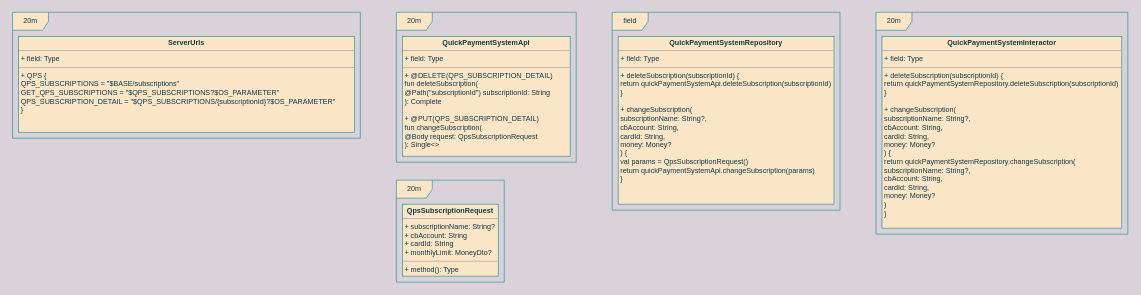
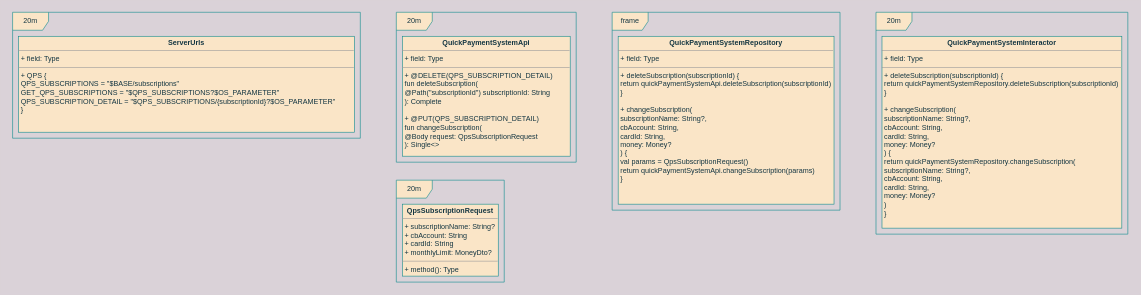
  <mxCell id="0" />
  <mxCell id="1" parent="0" />
  <mxCell id="2" value="&lt;p style=&quot;margin:0px;margin-top:4px;text-align:center;&quot;&gt;&lt;b&gt;ServerUrls&lt;/b&gt;&lt;/p&gt;&lt;hr size=&quot;1&quot;&gt;&lt;p style=&quot;margin:0px;margin-left:4px;&quot;&gt;+ field: Type&lt;/p&gt;&lt;hr size=&quot;1&quot;&gt;&lt;p style=&quot;margin:0px;margin-left:4px;&quot;&gt;+ QPS {&lt;/p&gt;&lt;p style=&quot;margin:0px;margin-left:4px;&quot;&gt;QPS_SUBSCRIPTIONS = &quot;$BASE/subscriptions&quot;&lt;/p&gt;&lt;p style=&quot;margin:0px;margin-left:4px;&quot;&gt;GET_QPS_SUBSCRIPTIONS = &quot;$QPS_SUBSCRIPTIONS?$OS_PARAMETER&quot;&lt;/p&gt;&lt;p style=&quot;margin:0px;margin-left:4px;&quot;&gt;QPS_SUBSCRIPTION_DETAIL = &quot;$QPS_SUBSCRIPTIONS/{subscriptionId}?$OS_PARAMETER&quot;&lt;/p&gt;&lt;p style=&quot;margin:0px;margin-left:4px;&quot;&gt;}&lt;br&gt;&lt;/p&gt;" style="verticalAlign=top;align=left;overflow=fill;fontSize=12;fontFamily=Helvetica;html=1;rounded=0;sketch=0;fontColor=#143642;strokeColor=#0F8B8D;fillColor=#FAE5C7;" vertex="1" parent="1"><mxGeometry x="30" y="60" width="560" height="160" as="geometry" /></mxCell>
  <mxCell id="3" value="&lt;p style=&quot;margin:0px;margin-top:4px;text-align:center;&quot;&gt;&lt;b&gt;QuickPaymentSystemApi&lt;/b&gt;&lt;/p&gt;&lt;hr size=&quot;1&quot;&gt;&lt;p style=&quot;margin:0px;margin-left:4px;&quot;&gt;+ field: Type&lt;/p&gt;&lt;hr size=&quot;1&quot;&gt;&lt;p style=&quot;margin:0px;margin-left:4px;&quot;&gt;+ @DELETE(QPS_SUBSCRIPTION_DETAIL)&lt;/p&gt;&lt;p style=&quot;margin:0px;margin-left:4px;&quot;&gt;fun deleteSubscription(&lt;/p&gt;&lt;p style=&quot;margin:0px;margin-left:4px;&quot;&gt;@Path(&quot;subscriptionId&quot;) subscriptionId: String&lt;br&gt;&lt;/p&gt;&lt;p style=&quot;margin:0px;margin-left:4px;&quot;&gt;): Complete&lt;/p&gt;&lt;p style=&quot;margin:0px;margin-left:4px;&quot;&gt;&lt;br&gt;&lt;/p&gt;&lt;p style=&quot;margin:0px;margin-left:4px;&quot;&gt;+ @PUT(QPS_SUBSCRIPTION_DETAIL)&lt;/p&gt;&lt;p style=&quot;margin:0px;margin-left:4px;&quot;&gt;fun changeSubscription(&lt;br&gt;@Body request: QpsSubscriptionRequest&lt;br&gt;): Single&amp;lt;&amp;gt;&lt;br&gt;&lt;/p&gt;" style="verticalAlign=top;align=left;overflow=fill;fontSize=12;fontFamily=Helvetica;html=1;rounded=0;sketch=0;fontColor=#143642;strokeColor=#0F8B8D;fillColor=#FAE5C7;" vertex="1" parent="1"><mxGeometry x="670" y="60" width="280" height="200" as="geometry" /></mxCell>
  <mxCell id="4" value="&lt;p style=&quot;margin:0px;margin-top:4px;text-align:center;&quot;&gt;&lt;b&gt;QpsSubscriptionRequest&lt;/b&gt;&lt;/p&gt;&lt;hr size=&quot;1&quot;&gt;&lt;p style=&quot;margin:0px;margin-left:4px;&quot;&gt;+ subscriptionName: String?&lt;/p&gt;&lt;p style=&quot;margin:0px;margin-left:4px;&quot;&gt;+ cbAccount: String&lt;/p&gt;&lt;p style=&quot;margin:0px;margin-left:4px;&quot;&gt;+ cardId: String&lt;/p&gt;&lt;p style=&quot;margin:0px;margin-left:4px;&quot;&gt;+ monthlyLimit: MoneyDto?&lt;br&gt;&lt;/p&gt;&lt;hr size=&quot;1&quot;&gt;&lt;p style=&quot;margin:0px;margin-left:4px;&quot;&gt;+ method(): Type&lt;/p&gt;" style="verticalAlign=top;align=left;overflow=fill;fontSize=12;fontFamily=Helvetica;html=1;rounded=0;sketch=0;fontColor=#143642;strokeColor=#0F8B8D;fillColor=#FAE5C7;" vertex="1" parent="1"><mxGeometry x="670" y="340" width="160" height="120" as="geometry" /></mxCell>
  <mxCell id="5" value="&lt;p style=&quot;margin:0px;margin-top:4px;text-align:center;&quot;&gt;&lt;b&gt;QuickPaymentSystemRepository&lt;/b&gt;&lt;/p&gt;&lt;hr size=&quot;1&quot;&gt;&lt;p style=&quot;margin:0px;margin-left:4px;&quot;&gt;+ field: Type&lt;/p&gt;&lt;hr size=&quot;1&quot;&gt;&lt;p style=&quot;margin:0px;margin-left:4px;&quot;&gt;+ deleteSubscription(subscriptionId) {&lt;/p&gt;&lt;p style=&quot;margin:0px;margin-left:4px;&quot;&gt;return quickPaymentSystemApi.deleteSubscription(subscriptionId)&lt;br&gt;&lt;/p&gt;&lt;p style=&quot;margin:0px;margin-left:4px;&quot;&gt;}&lt;br&gt;&lt;/p&gt;&lt;p style=&quot;margin:0px;margin-left:4px;&quot;&gt;&lt;br&gt;&lt;/p&gt;&lt;p style=&quot;margin:0px;margin-left:4px;&quot;&gt;+ changeSubscription(&lt;/p&gt;&lt;p style=&quot;margin:0px;margin-left:4px;&quot;&gt;subscriptionName: String?,&lt;/p&gt;&lt;p style=&quot;margin:0px;margin-left:4px;&quot;&gt;cbAccount: String,&lt;/p&gt;&lt;p style=&quot;margin:0px;margin-left:4px;&quot;&gt;cardId: String,&lt;/p&gt;&lt;p style=&quot;margin:0px;margin-left:4px;&quot;&gt;money: Money?&lt;br&gt;&lt;/p&gt;&lt;p style=&quot;margin:0px;margin-left:4px;&quot;&gt;) {&lt;/p&gt;&lt;p style=&quot;margin:0px;margin-left:4px;&quot;&gt;val params = QpsSubscriptionRequest()&lt;/p&gt;&lt;p style=&quot;margin:0px;margin-left:4px;&quot;&gt;return quickPaymentSystemApi.changeSubscription(params)&lt;br&gt;&lt;/p&gt;&lt;p style=&quot;margin:0px;margin-left:4px;&quot;&gt;}&lt;br&gt;&lt;/p&gt;" style="verticalAlign=top;align=left;overflow=fill;fontSize=12;fontFamily=Helvetica;html=1;rounded=0;sketch=0;fontColor=#143642;strokeColor=#0F8B8D;fillColor=#FAE5C7;" vertex="1" parent="1"><mxGeometry x="1030" y="60" width="360" height="280" as="geometry" /></mxCell>
  <mxCell id="6" value="&lt;p style=&quot;margin:0px;margin-top:4px;text-align:center;&quot;&gt;&lt;b&gt;QuickPaymentSystemInteractor&lt;/b&gt;&lt;/p&gt;&lt;hr size=&quot;1&quot;&gt;&lt;p style=&quot;margin:0px;margin-left:4px;&quot;&gt;+ field: Type&lt;/p&gt;&lt;hr size=&quot;1&quot;&gt;&lt;p style=&quot;margin:0px;margin-left:4px;&quot;&gt;+ deleteSubscription(subscriptionId) {&lt;/p&gt;&lt;p style=&quot;margin:0px;margin-left:4px;&quot;&gt;return quickPaymentSystemRepository.deleteSubscription(subscriptionId)&lt;br&gt;&lt;/p&gt;&lt;p style=&quot;margin:0px;margin-left:4px;&quot;&gt;}&lt;br&gt;&lt;/p&gt;&lt;p style=&quot;margin:0px;margin-left:4px;&quot;&gt;&lt;br&gt;&lt;/p&gt;&lt;p style=&quot;margin:0px;margin-left:4px;&quot;&gt;+ changeSubscription(&lt;/p&gt;&lt;p style=&quot;margin:0px;margin-left:4px;&quot;&gt;subscriptionName: String?,&lt;/p&gt;&lt;p style=&quot;margin:0px;margin-left:4px;&quot;&gt;cbAccount: String,&lt;/p&gt;&lt;p style=&quot;margin:0px;margin-left:4px;&quot;&gt;cardId: String,&lt;/p&gt;&lt;p style=&quot;margin:0px;margin-left:4px;&quot;&gt;money: Money?&lt;br&gt;&lt;/p&gt;&lt;p style=&quot;margin:0px;margin-left:4px;&quot;&gt;) {&lt;/p&gt;&lt;p style=&quot;margin:0px;margin-left:4px;&quot;&gt;return quickPaymentSystemRepository.changeSubscription(&lt;/p&gt;&lt;p style=&quot;margin:0px;margin-left:4px;&quot;&gt;subscriptionName: String?,&lt;br&gt;cbAccount: String,&lt;br&gt;cardId: String,&lt;br&gt;money: Money?&lt;br&gt;&lt;/p&gt;&lt;p style=&quot;margin:0px;margin-left:4px;&quot;&gt;)&lt;br&gt;&lt;/p&gt;&lt;p style=&quot;margin:0px;margin-left:4px;&quot;&gt;}&lt;br&gt;&lt;/p&gt;" style="verticalAlign=top;align=left;overflow=fill;fontSize=12;fontFamily=Helvetica;html=1;rounded=0;sketch=0;fontColor=#143642;strokeColor=#0F8B8D;fillColor=#FAE5C7;" vertex="1" parent="1"><mxGeometry x="1470" y="60" width="400" height="320" as="geometry" /></mxCell>
  <mxCell id="7" value="20m" style="shape=umlFrame;whiteSpace=wrap;html=1;rounded=0;sketch=0;fontColor=#143642;strokeColor=#0F8B8D;fillColor=#FAE5C7;" vertex="1" parent="1"><mxGeometry x="20" y="20" width="580" height="210" as="geometry" /></mxCell>
  <mxCell id="8" value="20m" style="shape=umlFrame;whiteSpace=wrap;html=1;rounded=0;sketch=0;fontColor=#143642;strokeColor=#0F8B8D;fillColor=#FAE5C7;" vertex="1" parent="1"><mxGeometry x="660" y="20" width="300" height="250" as="geometry" /></mxCell>
  <mxCell id="9" value="20m" style="shape=umlFrame;whiteSpace=wrap;html=1;rounded=0;sketch=0;fontColor=#143642;strokeColor=#0F8B8D;fillColor=#FAE5C7;" vertex="1" parent="1"><mxGeometry x="660" y="300" width="180" height="170" as="geometry" /></mxCell>
- <mxCell id="10" value="field" style="shape=umlFrame;whiteSpace=wrap;html=1;rounded=0;sketch=0;fontColor=#143642;strokeColor=#0F8B8D;fillColor=#FAE5C7;" vertex="1" parent="1"><mxGeometry x="1020" y="20" width="380" height="330" as="geometry" /></mxCell>
+ <mxCell id="10" value="frame" style="shape=umlFrame;whiteSpace=wrap;html=1;rounded=0;sketch=0;fontColor=#143642;strokeColor=#0F8B8D;fillColor=#FAE5C7;" vertex="1" parent="1"><mxGeometry x="1020" y="20" width="380" height="330" as="geometry" /></mxCell>
  <mxCell id="11" value="20m" style="shape=umlFrame;whiteSpace=wrap;html=1;rounded=0;sketch=0;fontColor=#143642;strokeColor=#0F8B8D;fillColor=#FAE5C7;" vertex="1" parent="1"><mxGeometry x="1460" y="20" width="420" height="370" as="geometry" /></mxCell>
